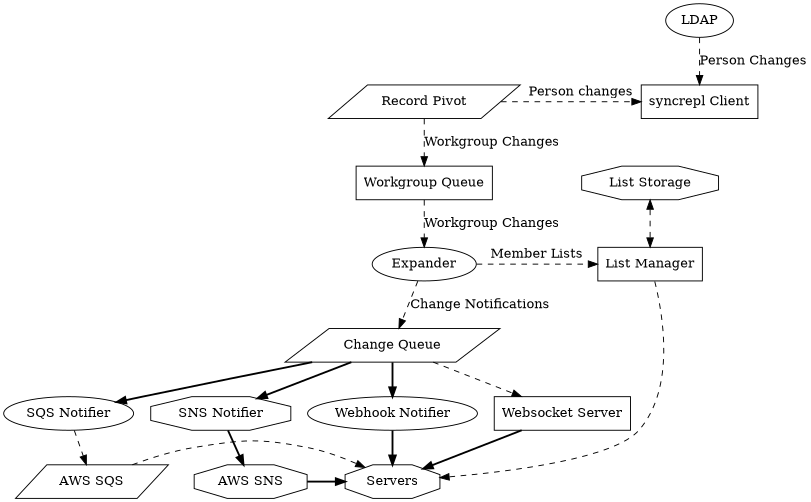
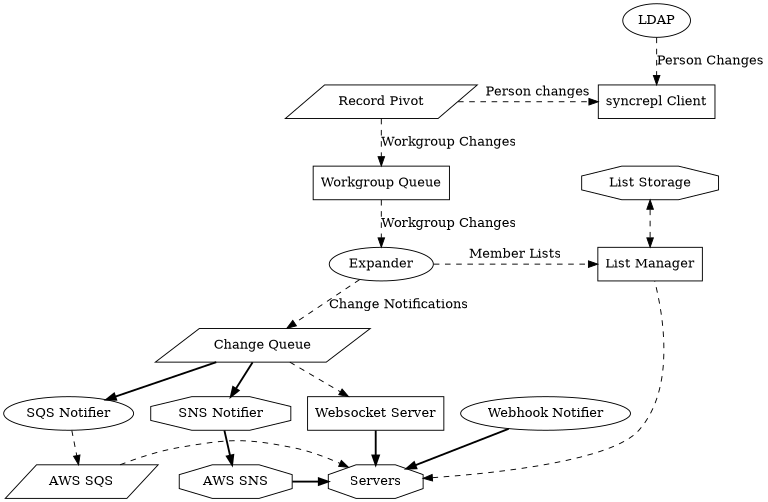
  digraph {
    node [shape=box]
    edge [style=dashed]
    "syncrepl Client"
    "Record Pivot" [shape=parallelogram]
    "Workgroup Queue" [distortion=0.8 sides=4]
    "List Storage" [distortion=0.8 shape=octagon sides=4]
    Expander [shape=ellipse]
    "List Manager"
    "SQS Notifier" [shape=ellipse]
    "SNS Notifier" [shape=octagon]
    "Webhook Notifier" [shape=ellipse]
    "Websocket Server"
    Servers [shape=octagon]
    "AWS SQS" [shape=parallelogram]
    "AWS SNS" [shape=octagon]
    "Change Queue" [distortion=0.8 shape=parallelogram sides=4]
    LDAP [shape=ellipse]
    subgraph sub_1 {
      rank=same
      "syncrepl Client"
      "Record Pivot"
    }
    subgraph sub_2 {
      rank=same
      "Workgroup Queue"
      "List Storage"
    }
    subgraph sub_3 {
      rank=same
      Expander
      "List Manager"
    }
    subgraph sub_4 {
      rank=same
      "SQS Notifier"
      "SNS Notifier"
      "Webhook Notifier"
      "Websocket Server"
    }
    subgraph sub_5 {
      rank=same
      Servers
      "AWS SQS"
      "AWS SNS"
    }
    "Record Pivot" -> "syncrepl Client" [label="Person changes"]
    "Record Pivot" -> "Workgroup Queue" [label="Workgroup Changes"]
    "Workgroup Queue" -> Expander [label="Workgroup Changes"]
    Expander -> "List Manager" [label="Member Lists"]
    Expander -> "Change Queue" [label="Change Notifications"]
    "List Manager" -> "List Storage" [dir=both]
    "SQS Notifier" -> "AWS SQS"
    "SNS Notifier" -> "AWS SNS" [style=bold]
    "Webhook Notifier" -> Servers [style=bold]
    "Websocket Server" -> Servers [style=bold]
    Servers -> "List Manager" [dir=back]
    "AWS SQS" -> Servers
    "AWS SNS" -> Servers [style=bold]
    "Change Queue" -> "SQS Notifier" [style=bold]
    "Change Queue" -> "SNS Notifier" [style=bold]
-   "Change Queue" -> "Webhook Notifier" [style=bold]
    "Change Queue" -> "Websocket Server"
    LDAP -> "syncrepl Client" [label="Person Changes"]
  }
